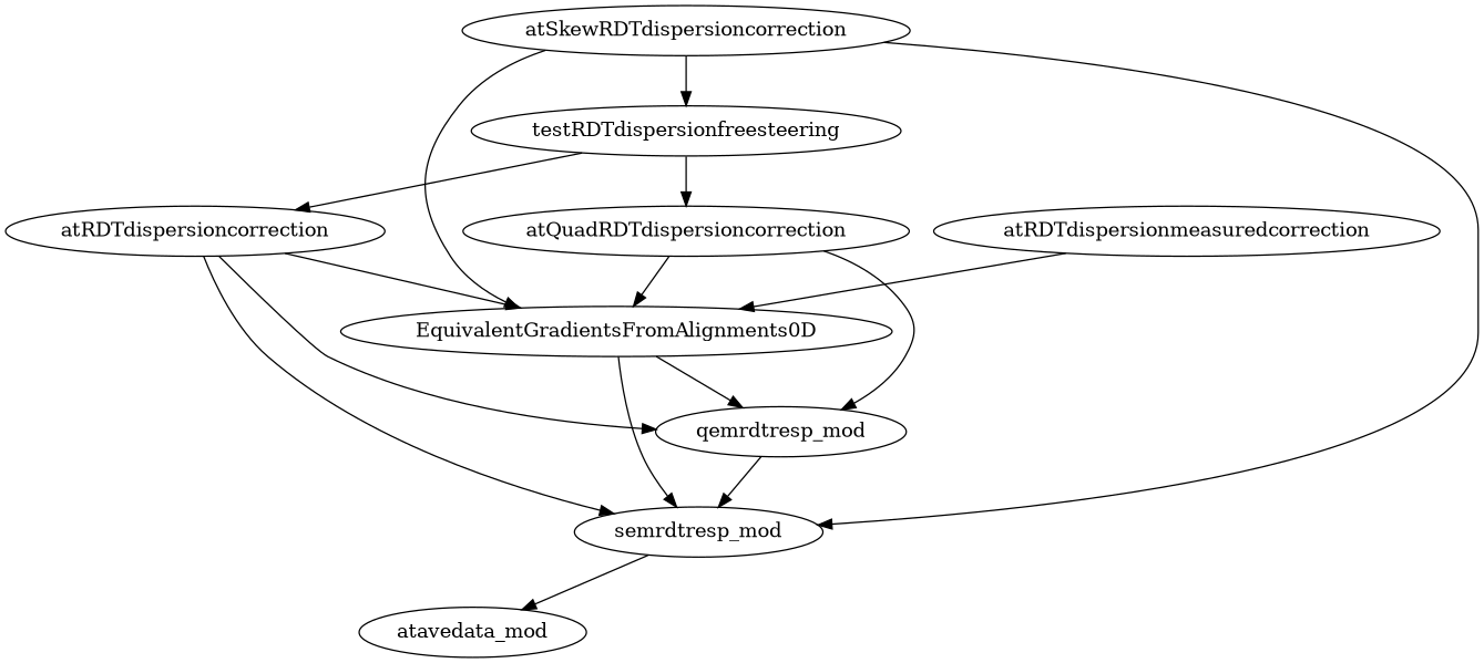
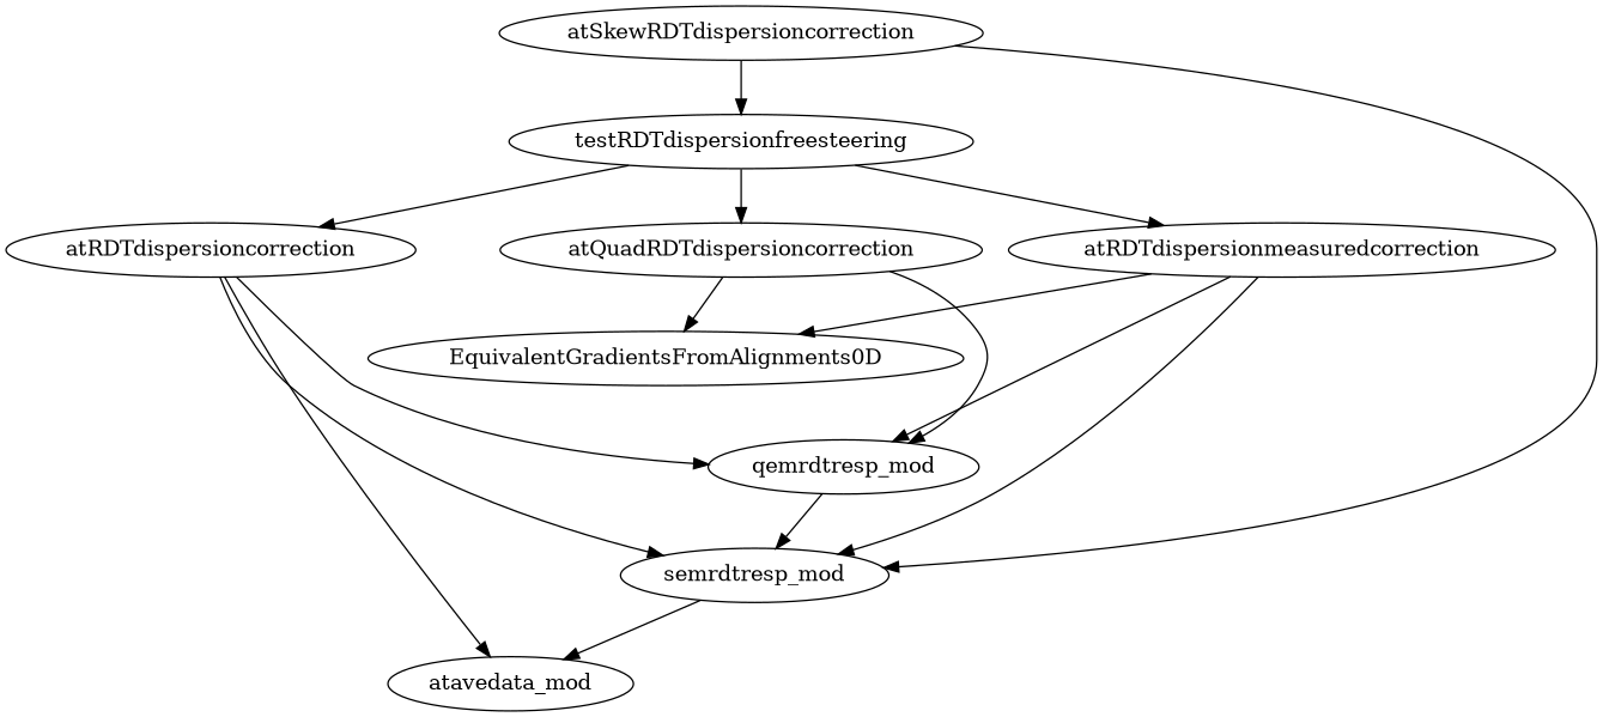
  digraph {
    n1 [label=EquivalentGradientsFromAlignments0D]
    atQuadRDTdispersioncorrection
    qemrdtresp_mod
    semrdtresp_mod
    atRDTdispersioncorrection
    atavedata_mod
    atRDTdispersionmeasuredcorrection
    atSkewRDTdispersioncorrection
    testRDTdispersionfreesteering
    atQuadRDTdispersioncorrection -> n1
    atQuadRDTdispersioncorrection -> qemrdtresp_mod
    qemrdtresp_mod -> semrdtresp_mod
    semrdtresp_mod -> atavedata_mod
-   atRDTdispersioncorrection -> n1
+   atRDTdispersioncorrection -> atavedata_mod
    atRDTdispersioncorrection -> qemrdtresp_mod
    atRDTdispersioncorrection -> semrdtresp_mod
    atRDTdispersionmeasuredcorrection -> n1
-   n1 -> qemrdtresp_mod
-   n1 -> semrdtresp_mod
-   atSkewRDTdispersioncorrection -> n1
+   atRDTdispersionmeasuredcorrection -> qemrdtresp_mod
+   atRDTdispersionmeasuredcorrection -> semrdtresp_mod
    atSkewRDTdispersioncorrection -> semrdtresp_mod
    atSkewRDTdispersioncorrection -> testRDTdispersionfreesteering
    testRDTdispersionfreesteering -> atQuadRDTdispersioncorrection
    testRDTdispersionfreesteering -> atRDTdispersioncorrection
+   testRDTdispersionfreesteering -> atRDTdispersionmeasuredcorrection
  }
